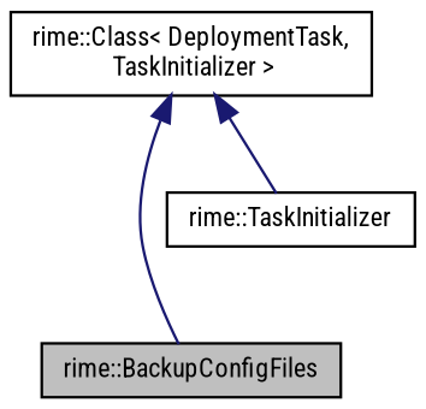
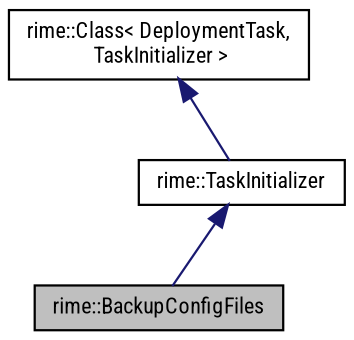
  digraph {
    fontname="Roboto Condensed"
    node [color=black fillcolor=white fontname="Roboto Condensed" fontsize=10 shape=record style=filled]
    edge [color=midnightblue dir=back fontname="Roboto Condensed" fontsize=10 labelfontname=Helvetica labelfontsize=10 style=solid]
    n1 [fillcolor=grey75 fontcolor=black height=0.2 label="rime::BackupConfigFiles" width=0.4]
    n2 [height=0.2 label="rime::TaskInitializer" width=0.4]
    n3 [height=0.2 label="rime::Class\< DeploymentTask,\l TaskInitializer \>" width=0.4]
-   n3 -> n1
+   n2 -> n1
    n3 -> n2
  }
